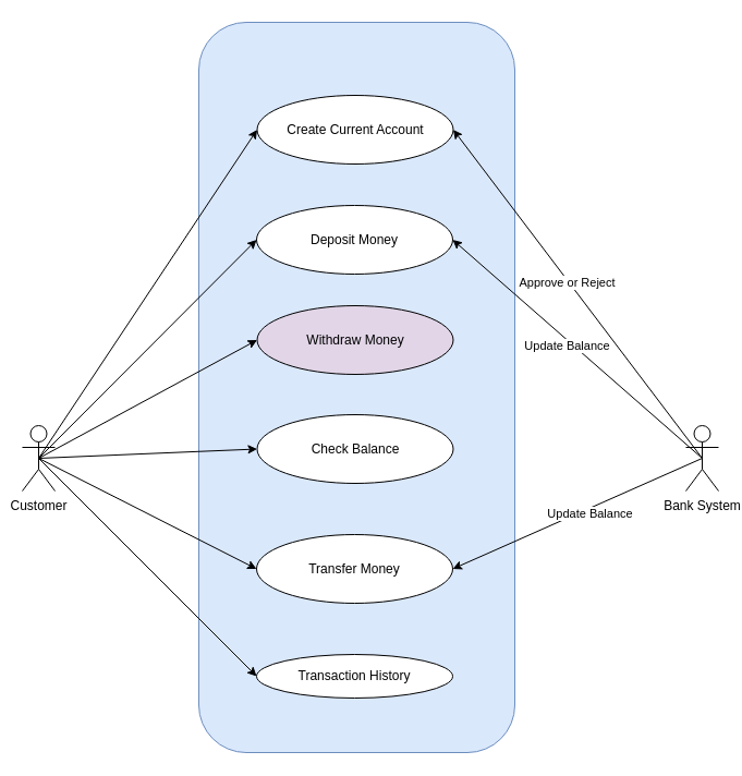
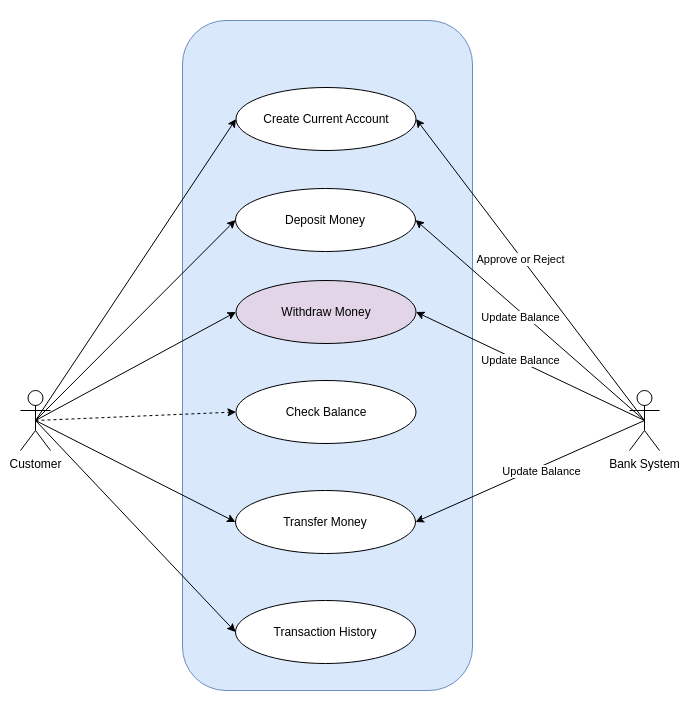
  <mxCell id="0" />
  <mxCell id="1" parent="0" />
  <mxCell id="2" value="" style="rounded=1;whiteSpace=wrap;html=1;fillColor=#dae8fc;strokeColor=#6c8ebf;" vertex="1" parent="1"><mxGeometry x="182" y="20" width="290" height="670" as="geometry" /></mxCell>
  <mxCell id="3" value="Customer" style="shape=umlActor;verticalLabelPosition=bottom;verticalAlign=top;html=1;outlineConnect=0;" vertex="1" parent="1"><mxGeometry x="20" y="390" width="30" height="60" as="geometry" /></mxCell>
  <mxCell id="4" value="Create Current Account" style="ellipse;whiteSpace=wrap;html=1;" vertex="1" parent="1"><mxGeometry x="235.5" y="87" width="180" height="63" as="geometry" /></mxCell>
  <mxCell id="5" value="Deposit Money" style="ellipse;whiteSpace=wrap;html=1;" vertex="1" parent="1"><mxGeometry x="235" y="188" width="180" height="63" as="geometry" /></mxCell>
  <mxCell id="6" value="Withdraw Money" style="ellipse;whiteSpace=wrap;html=1;fillColor=#e1d5e7;" vertex="1" parent="1"><mxGeometry x="235.5" y="280" width="180" height="63" as="geometry" /></mxCell>
  <mxCell id="7" value="Check Balance" style="ellipse;whiteSpace=wrap;html=1;" vertex="1" parent="1"><mxGeometry x="235.5" y="380" width="180" height="63" as="geometry" /></mxCell>
  <mxCell id="8" value="Transfer Money" style="ellipse;whiteSpace=wrap;html=1;" vertex="1" parent="1"><mxGeometry x="235" y="490" width="180" height="63" as="geometry" /></mxCell>
- <mxCell id="9" value="Transaction History" style="ellipse;whiteSpace=wrap;html=1;" vertex="1" parent="1"><mxGeometry x="235" y="600" width="180" height="40" as="geometry" /></mxCell>
+ <mxCell id="9" value="Transaction History" style="ellipse;whiteSpace=wrap;html=1;" vertex="1" parent="1"><mxGeometry x="235" y="600" width="180" height="63" as="geometry" /></mxCell>
  <mxCell id="10" value="" style="endArrow=classic;html=1;rounded=0;entryX=0;entryY=0.5;entryDx=0;entryDy=0;exitX=0.5;exitY=0.5;exitDx=0;exitDy=0;exitPerimeter=0;" edge="1" parent="1" source="3" target="4"><mxGeometry width="50" height="50" relative="1" as="geometry"><mxPoint x="170" y="200" as="sourcePoint" /><mxPoint x="220" y="150" as="targetPoint" /></mxGeometry></mxCell>
  <mxCell id="11" value="" style="endArrow=classic;html=1;rounded=0;entryX=0;entryY=0.5;entryDx=0;entryDy=0;exitX=0.5;exitY=0.5;exitDx=0;exitDy=0;exitPerimeter=0;" edge="1" parent="1" source="3" target="5"><mxGeometry width="50" height="50" relative="1" as="geometry"><mxPoint x="45" y="436" as="sourcePoint" /><mxPoint x="246" y="165" as="targetPoint" /></mxGeometry></mxCell>
  <mxCell id="12" value="" style="endArrow=classic;html=1;rounded=0;entryX=0;entryY=0.5;entryDx=0;entryDy=0;exitX=0.5;exitY=0.5;exitDx=0;exitDy=0;exitPerimeter=0;" edge="1" parent="1" source="3" target="6"><mxGeometry width="50" height="50" relative="1" as="geometry"><mxPoint x="45" y="430" as="sourcePoint" /><mxPoint x="245" y="230" as="targetPoint" /></mxGeometry></mxCell>
- <mxCell id="13" value="" style="endArrow=classic;html=1;rounded=0;entryX=0;entryY=0.5;entryDx=0;entryDy=0;exitX=0.5;exitY=0.5;exitDx=0;exitDy=0;exitPerimeter=0;" edge="1" parent="1" source="3" target="7"><mxGeometry width="50" height="50" relative="1" as="geometry"><mxPoint x="55" y="440" as="sourcePoint" /><mxPoint x="255" y="240" as="targetPoint" /></mxGeometry></mxCell>
+ <mxCell id="13" value="" style="endArrow=classic;html=1;rounded=0;entryX=0;entryY=0.5;entryDx=0;entryDy=0;exitX=0.5;exitY=0.5;exitDx=0;exitDy=0;exitPerimeter=0;dashed=1;" edge="1" parent="1" source="3" target="7"><mxGeometry width="50" height="50" relative="1" as="geometry"><mxPoint x="55" y="440" as="sourcePoint" /><mxPoint x="255" y="240" as="targetPoint" /></mxGeometry></mxCell>
  <mxCell id="14" value="" style="endArrow=classic;html=1;rounded=0;entryX=0;entryY=0.5;entryDx=0;entryDy=0;exitX=0.5;exitY=0.5;exitDx=0;exitDy=0;exitPerimeter=0;" edge="1" parent="1" source="3" target="8"><mxGeometry width="50" height="50" relative="1" as="geometry"><mxPoint x="65" y="450" as="sourcePoint" /><mxPoint x="265" y="250" as="targetPoint" /></mxGeometry></mxCell>
  <mxCell id="15" value="" style="endArrow=classic;html=1;rounded=0;entryX=0;entryY=0.5;entryDx=0;entryDy=0;exitX=0.5;exitY=0.5;exitDx=0;exitDy=0;exitPerimeter=0;" edge="1" parent="1" source="3" target="9"><mxGeometry width="50" height="50" relative="1" as="geometry"><mxPoint x="75" y="460" as="sourcePoint" /><mxPoint x="275" y="260" as="targetPoint" /></mxGeometry></mxCell>
  <mxCell id="16" value="Bank System" style="shape=umlActor;verticalLabelPosition=bottom;verticalAlign=top;html=1;outlineConnect=0;" vertex="1" parent="1"><mxGeometry x="629" y="390" width="30" height="60" as="geometry" /></mxCell>
  <mxCell id="17" value="" style="endArrow=classic;html=1;rounded=0;entryX=1;entryY=0.5;entryDx=0;entryDy=0;exitX=0.5;exitY=0.5;exitDx=0;exitDy=0;exitPerimeter=0;" edge="1" parent="1" source="16" target="5"><mxGeometry width="50" height="50" relative="1" as="geometry"><mxPoint x="490" y="308" as="sourcePoint" /><mxPoint x="691" y="300" as="targetPoint" /></mxGeometry></mxCell>
+ <mxCell id="18" value="" style="endArrow=classic;html=1;rounded=0;entryX=1;entryY=0.5;entryDx=0;entryDy=0;exitX=0.5;exitY=0.5;exitDx=0;exitDy=0;exitPerimeter=0;" edge="1" parent="1" source="16" target="6"><mxGeometry width="50" height="50" relative="1" as="geometry"><mxPoint x="615" y="480" as="sourcePoint" /><mxPoint x="425" y="280" as="targetPoint" /></mxGeometry></mxCell>
+ <mxCell id="19" value="Update Balance" style="edgeLabel;html=1;align=center;verticalAlign=middle;resizable=0;points=[];" connectable="0" vertex="1" parent="18"><mxGeometry x="-0.3" y="2" relative="1" as="geometry"><mxPoint x="-43" y="-24" as="offset" /></mxGeometry></mxCell>
  <mxCell id="20" value="" style="endArrow=classic;html=1;rounded=0;entryX=1;entryY=0.5;entryDx=0;entryDy=0;exitX=0.5;exitY=0.5;exitDx=0;exitDy=0;exitPerimeter=0;" edge="1" parent="1" source="16" target="8"><mxGeometry width="50" height="50" relative="1" as="geometry"><mxPoint x="625" y="540" as="sourcePoint" /><mxPoint x="435" y="340" as="targetPoint" /></mxGeometry></mxCell>
  <mxCell id="21" value="Update Balance" style="edgeLabel;html=1;align=center;verticalAlign=middle;resizable=0;points=[];" connectable="0" vertex="1" parent="20"><mxGeometry x="-0.3" y="2" relative="1" as="geometry"><mxPoint x="-24" y="13" as="offset" /></mxGeometry></mxCell>
  <mxCell id="22" value="" style="endArrow=classic;html=1;rounded=0;entryX=1;entryY=0.5;entryDx=0;entryDy=0;exitX=0.5;exitY=0.5;exitDx=0;exitDy=0;exitPerimeter=0;" edge="1" parent="1" source="16" target="4"><mxGeometry width="50" height="50" relative="1" as="geometry"><mxPoint x="629" y="330" as="sourcePoint" /><mxPoint x="439" y="130" as="targetPoint" /></mxGeometry></mxCell>
  <mxCell id="23" value="Update Balance" style="edgeLabel;html=1;align=center;verticalAlign=middle;resizable=0;points=[];" connectable="0" vertex="1" parent="22"><mxGeometry x="-0.3" y="2" relative="1" as="geometry"><mxPoint x="-43" as="offset" /></mxGeometry></mxCell>
  <mxCell id="24" value="Approve or Reject" style="edgeLabel;html=1;align=center;verticalAlign=middle;resizable=0;points=[];" connectable="0" vertex="1" parent="22"><mxGeometry x="0.077" y="2" relative="1" as="geometry"><mxPoint as="offset" /></mxGeometry></mxCell>
